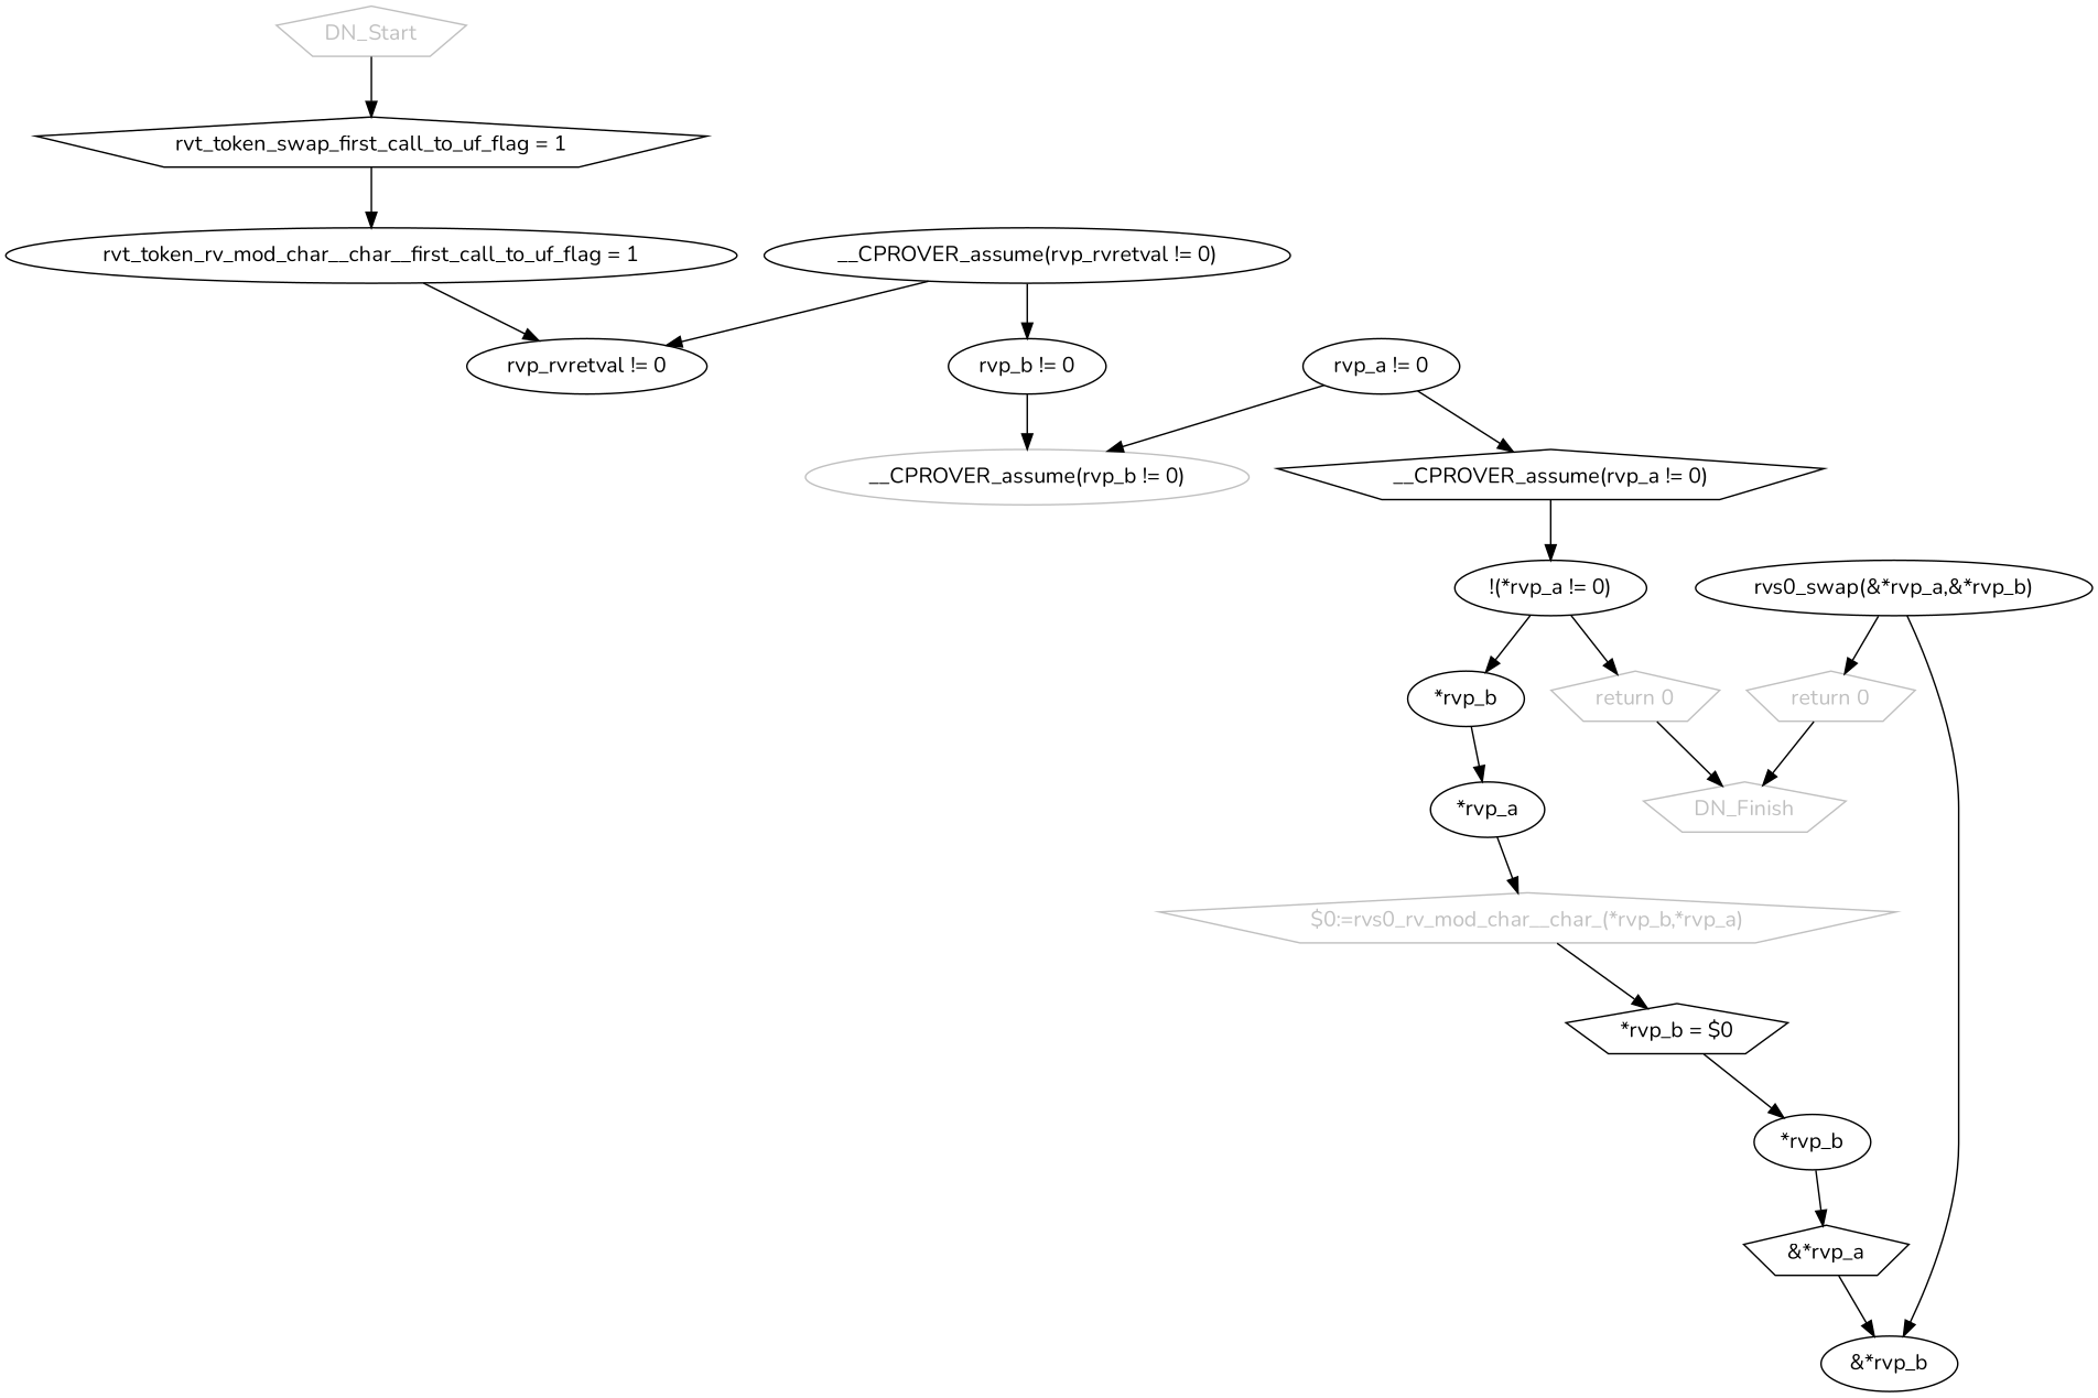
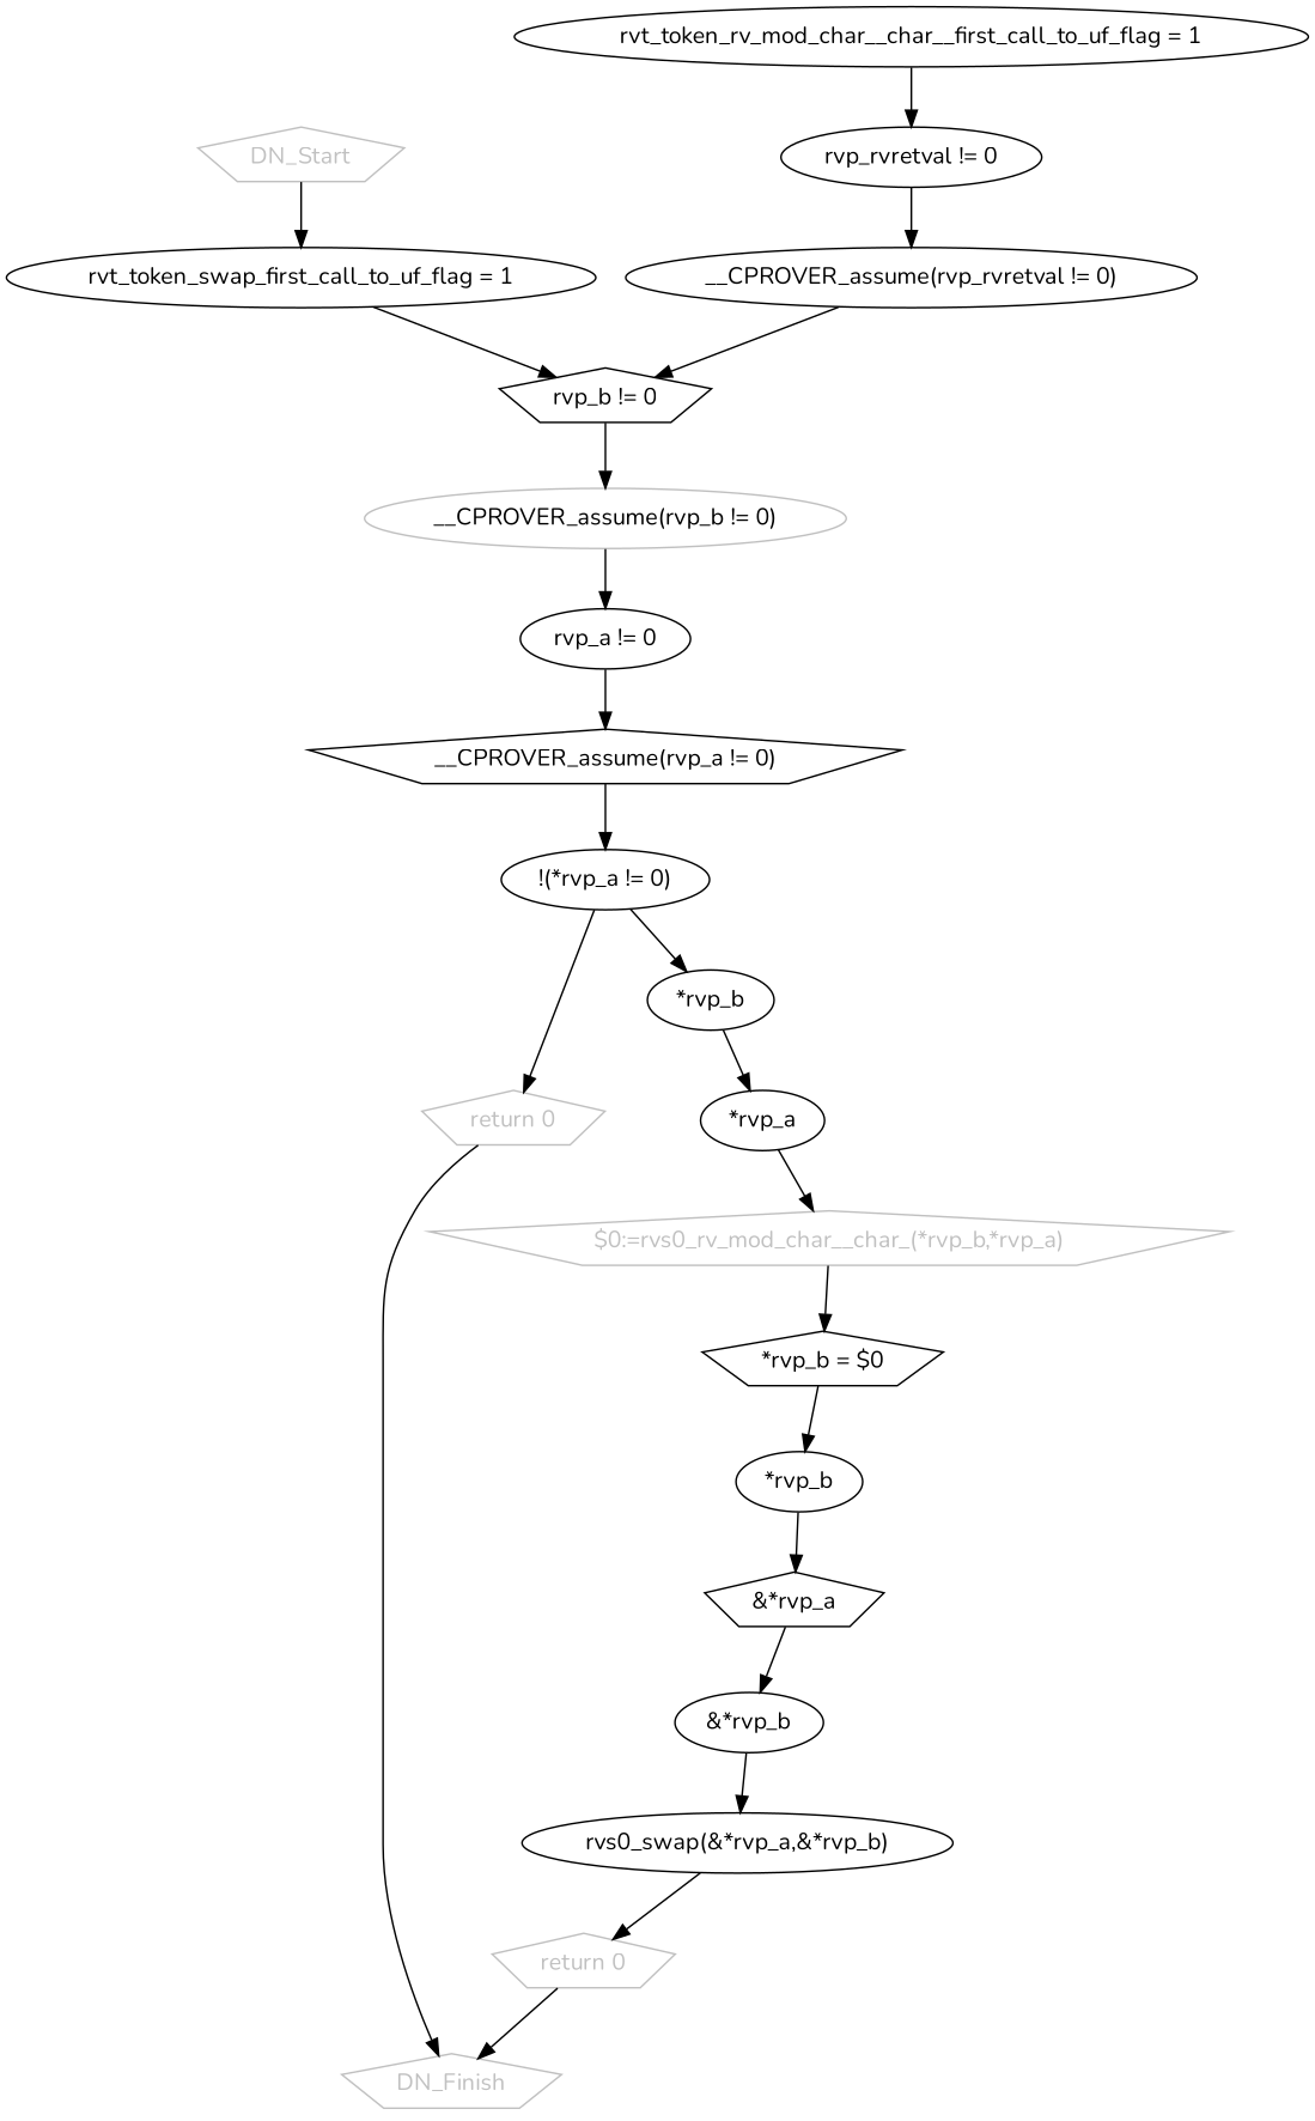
  digraph {
    fontname=Nunito
    node [fontname=Nunito]
    edge [fontname=Nunito]
    n1 [color=grey fontcolor=grey label=DN_Start shape=pentagon]
-   n2 [label="rvt_token_swap_first_call_to_uf_flag = 1" shape=pentagon]
+   n2 [label="rvt_token_swap_first_call_to_uf_flag = 1"]
    n3 [label="rvt_token_rv_mod_char__char__first_call_to_uf_flag = 1"]
    n4 [label="rvp_rvretval != 0"]
    n5 [label="__CPROVER_assume(rvp_rvretval != 0)"]
-   n6 [label="rvp_b != 0"]
+   n6 [label="rvp_b != 0" shape=pentagon]
    n7 [color=grey label="__CPROVER_assume(rvp_b != 0)"]
    n8 [label="rvp_a != 0"]
    n9 [label="__CPROVER_assume(rvp_a != 0)" shape=pentagon]
    n10 [label="!(*rvp_a != 0)"]
    n11 [color=grey fontcolor=grey label="return 0" shape=pentagon]
    n12 [label="*rvp_b"]
    n13 [color=grey fontcolor=grey label=DN_Finish shape=pentagon]
    n14 [label="*rvp_a"]
    n15 [color=grey fontcolor=grey label="$0:=rvs0_rv_mod_char__char_(*rvp_b,*rvp_a)" shape=pentagon]
    n16 [label="*rvp_b = $0" shape=pentagon]
    n17 [label="*rvp_b"]
    n18 [label="&*rvp_a" shape=pentagon]
    n19 [label="&*rvp_b"]
    n20 [label="rvs0_swap(&*rvp_a,&*rvp_b)"]
    n21 [color=grey fontcolor=grey label="return 0" shape=pentagon]
    n1 -> n2
-   n2 -> n3
+   n2 -> n6
    n3 -> n4
-   n5 -> n4
+   n4 -> n5
    n5 -> n6
    n6 -> n7
-   n8 -> n7
+   n7 -> n8
    n8 -> n9
    n9 -> n10
    n10 -> n11
    n10 -> n12
    n11 -> n13
    n12 -> n14
    n14 -> n15
    n15 -> n16
    n16 -> n17
    n17 -> n18
    n18 -> n19
-   n20 -> n19
+   n19 -> n20
    n20 -> n21
    n21 -> n13
  }
